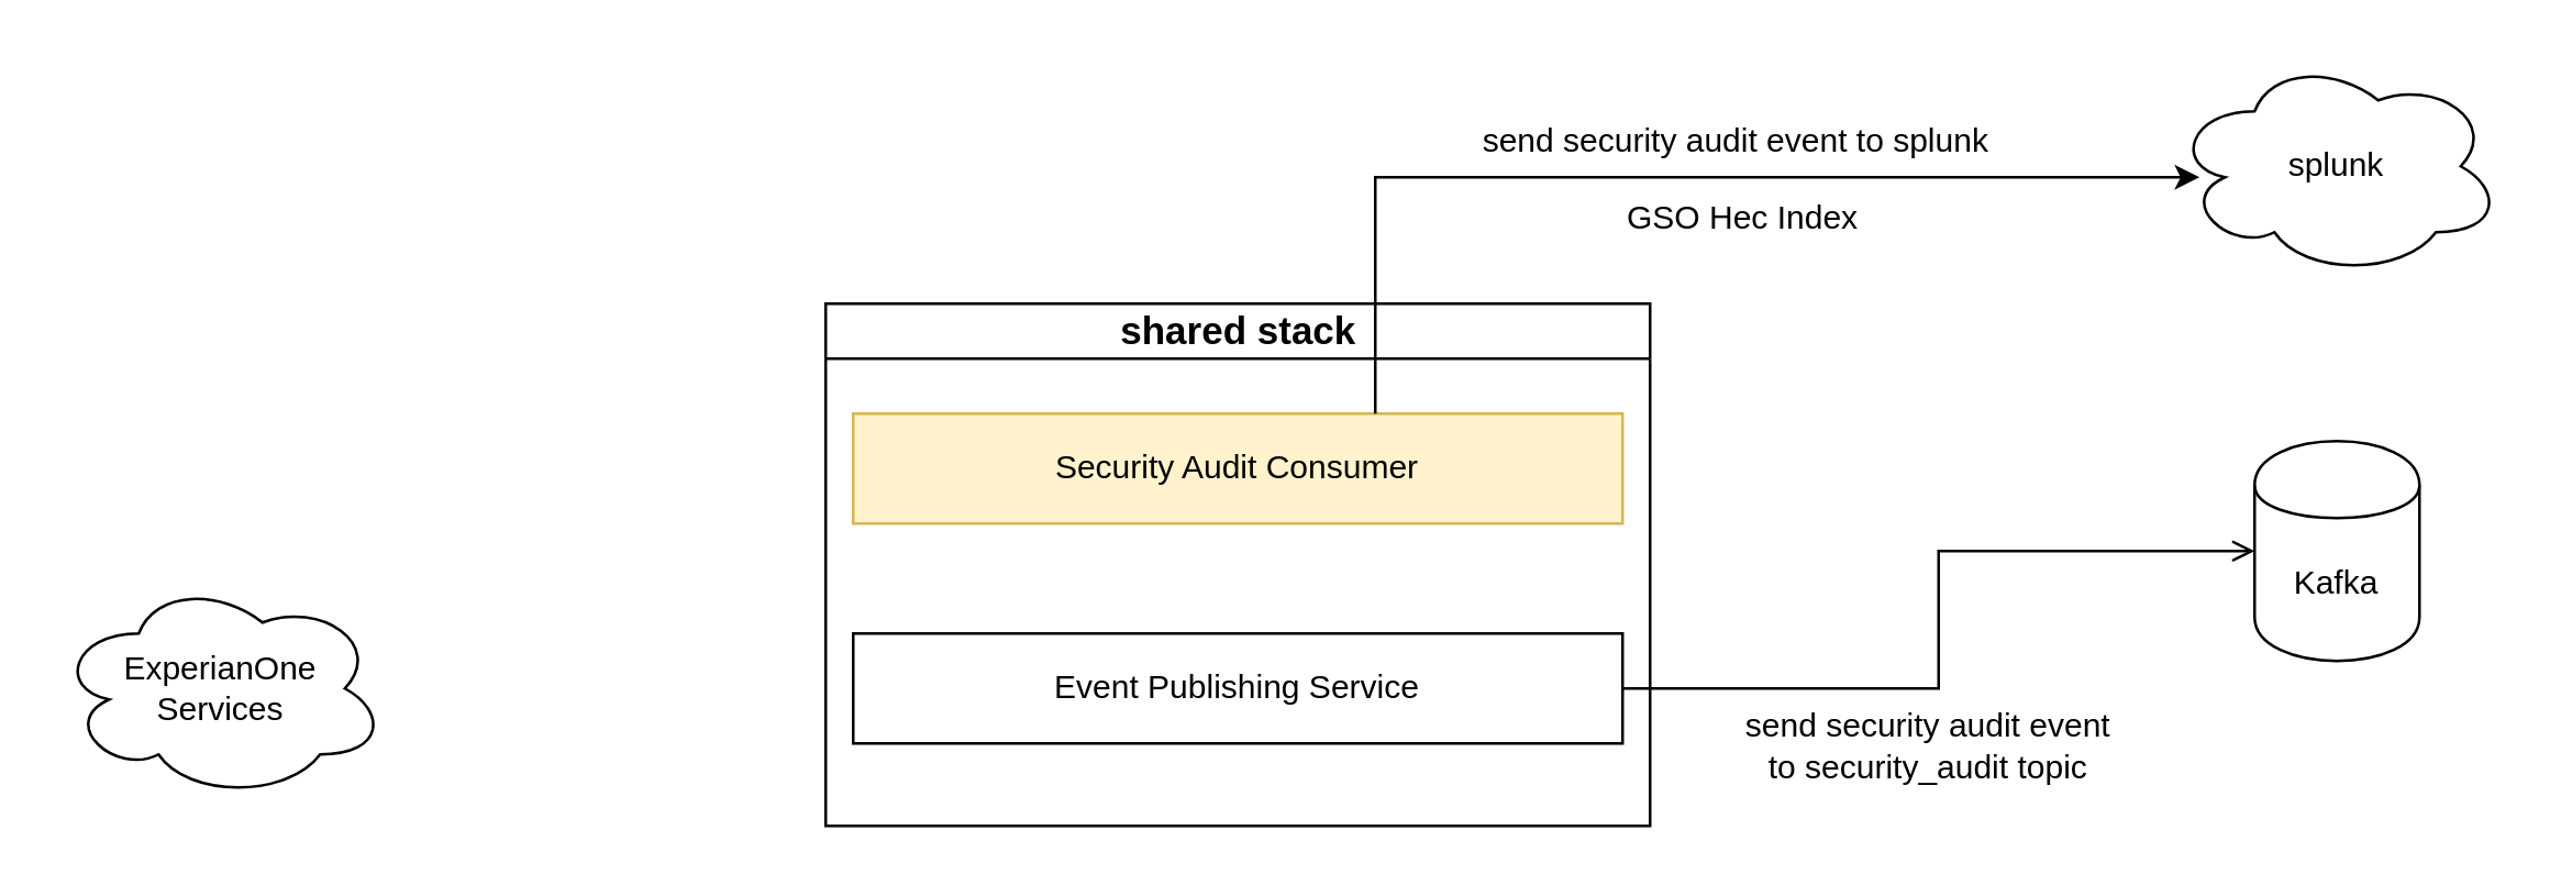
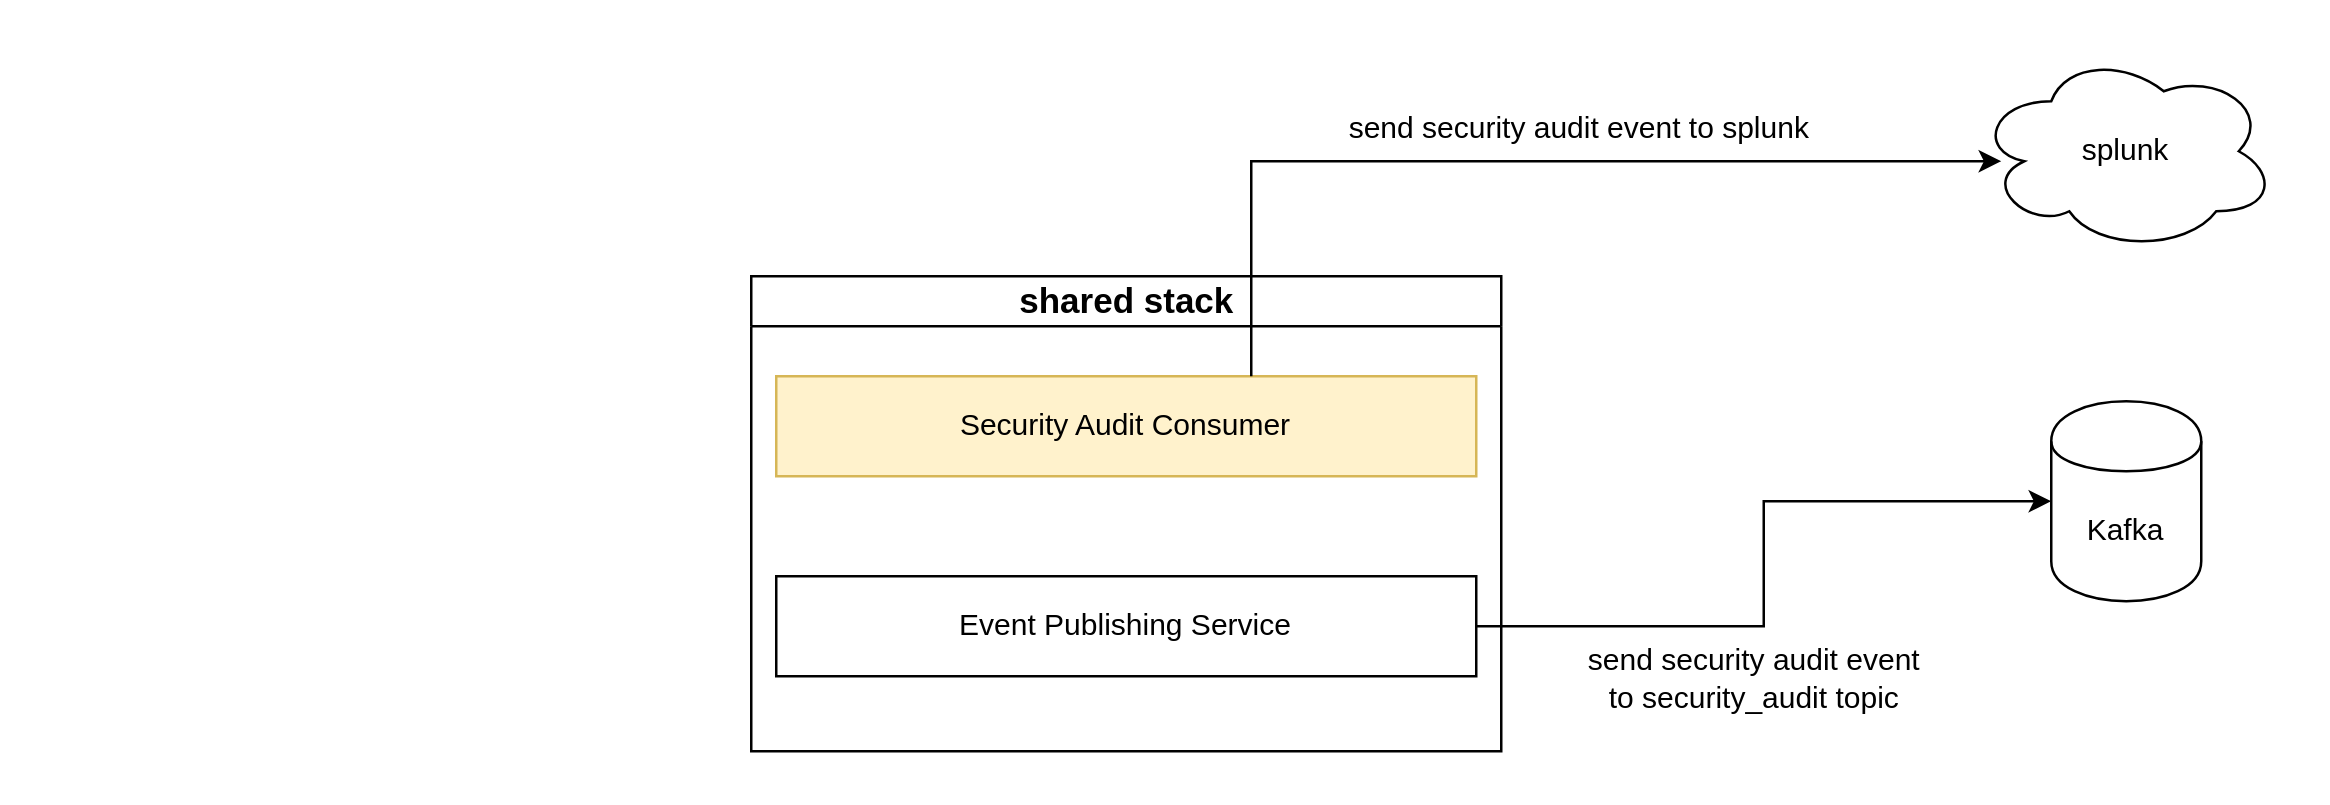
  <mxCell id="0" />
  <mxCell id="1" parent="0" />
  <mxCell id="2" value="&lt;font style=&quot;font-size: 14px&quot;&gt;shared stack&lt;/font&gt;" style="swimlane;html=1;startSize=20;horizontal=1;childLayout=treeLayout;horizontalTree=0;resizable=0;containerType=tree;" vertex="1" parent="1"><mxGeometry x="300" y="110" width="300" height="190" as="geometry" /></mxCell>
  <mxCell id="3" value="Security Audit Consumer" style="whiteSpace=wrap;html=1;fillColor=#fff2cc;strokeColor=#d6b656;" vertex="1" parent="2"><mxGeometry x="10" y="40" width="280" height="40" as="geometry" /></mxCell>
  <mxCell id="4" value="Event Publishing Service" style="whiteSpace=wrap;html=1;" vertex="1" parent="2"><mxGeometry x="10" y="120" width="280" height="40" as="geometry" /></mxCell>
  <mxCell id="5" value="Kafka" style="shape=cylinder;whiteSpace=wrap;html=1;boundedLbl=1;backgroundOutline=1;" vertex="1" parent="1"><mxGeometry x="820" y="160" width="60" height="80" as="geometry" /></mxCell>
  <mxCell id="6" value="splunk" style="ellipse;shape=cloud;whiteSpace=wrap;html=1;" vertex="1" parent="1"><mxGeometry x="790" y="20" width="120" height="80" as="geometry" /></mxCell>
- <mxCell id="7" value="ExperianOne&lt;br&gt;Services" style="ellipse;shape=cloud;whiteSpace=wrap;html=1;" vertex="1" parent="1"><mxGeometry x="20" y="210" width="120" height="80" as="geometry" /></mxCell>
- <mxCell id="8" style="edgeStyle=orthogonalEdgeStyle;rounded=0;orthogonalLoop=1;jettySize=auto;html=1;endArrow=open;" edge="1" parent="1" source="4" target="5"><mxGeometry relative="1" as="geometry" /></mxCell>
+ <mxCell id="8" style="edgeStyle=orthogonalEdgeStyle;rounded=0;orthogonalLoop=1;jettySize=auto;html=1;" edge="1" parent="1" source="4" target="5"><mxGeometry relative="1" as="geometry" /></mxCell>
  <mxCell id="9" value="send security audit event &lt;br&gt;to security_audit topic" style="text;html=1;resizable=0;points=[];align=center;verticalAlign=middle;labelBackgroundColor=#ffffff;" vertex="1" connectable="0" parent="8"><mxGeometry x="-0.329" relative="1" as="geometry"><mxPoint x="16" y="20" as="offset" /></mxGeometry></mxCell>
  <mxCell id="10" style="edgeStyle=orthogonalEdgeStyle;rounded=0;orthogonalLoop=1;jettySize=auto;html=1;" edge="1" parent="1" source="3"><mxGeometry relative="1" as="geometry"><mxPoint x="800" y="64" as="targetPoint" /><Array as="points"><mxPoint x="500" y="64" /></Array></mxGeometry></mxCell>
  <mxCell id="11" value="send security audit event to splunk" style="text;html=1;resizable=0;points=[];align=center;verticalAlign=middle;labelBackgroundColor=#ffffff;" vertex="1" connectable="0" parent="10"><mxGeometry x="0.14" y="-1" relative="1" as="geometry"><mxPoint x="-4" y="-15" as="offset" /></mxGeometry></mxCell>
- <mxCell id="12" value="GSO Hec Index" style="text;html=1;resizable=0;points=[];autosize=1;align=left;verticalAlign=top;spacingTop=-4;" vertex="1" parent="1"><mxGeometry x="590" y="69" width="100" height="20" as="geometry" /></mxCell>
